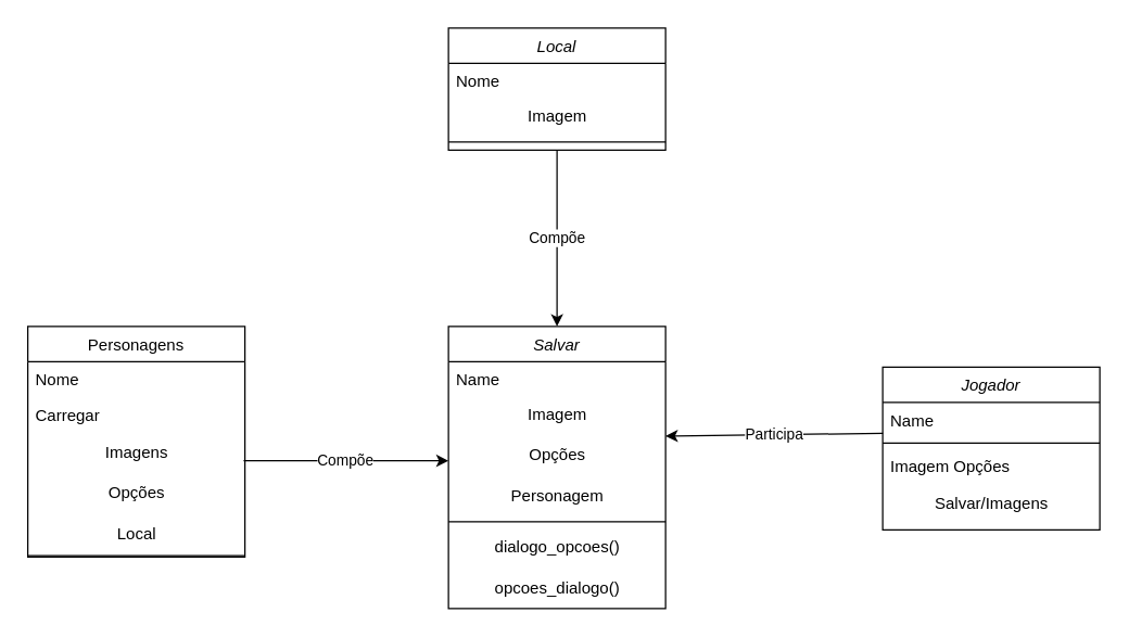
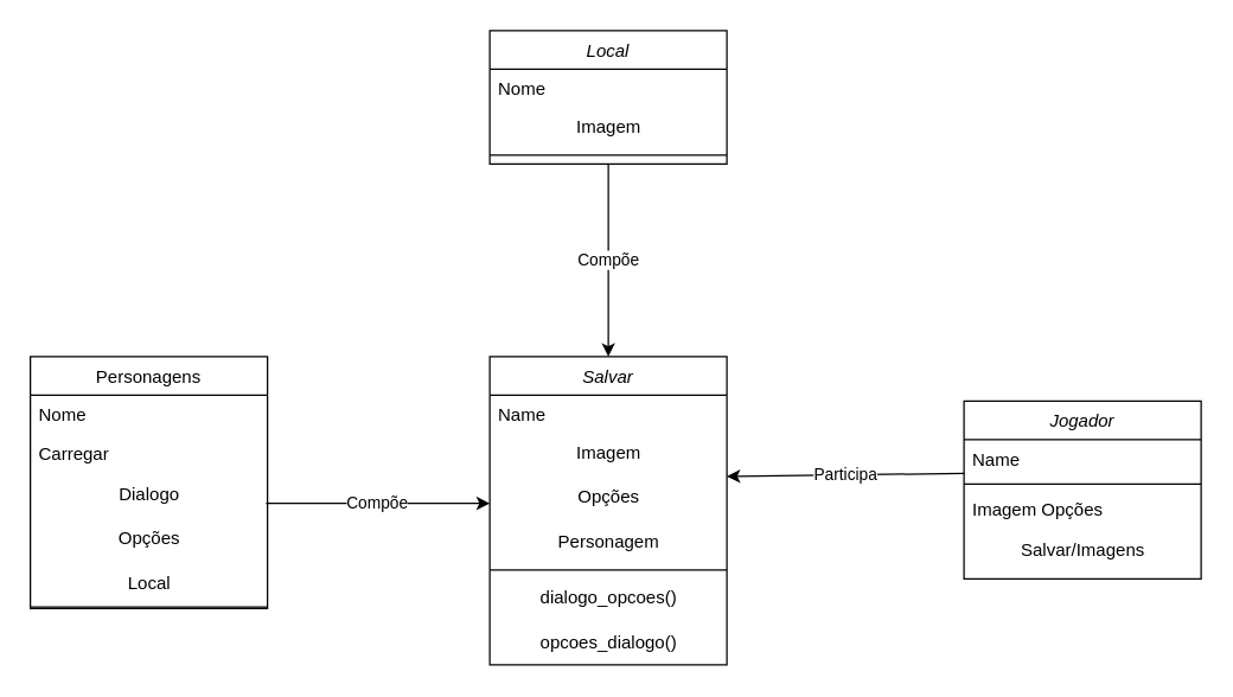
  <mxCell id="0" />
  <mxCell id="1" parent="0" />
  <mxCell id="2" value="Jogador" style="swimlane;fontStyle=2;align=center;verticalAlign=top;childLayout=stackLayout;horizontal=1;startSize=26;horizontalStack=0;resizeParent=1;resizeLast=0;collapsible=1;marginBottom=0;rounded=0;shadow=0;strokeWidth=1;" vertex="1" parent="1"><mxGeometry x="650" y="270" width="160" height="120" as="geometry"><mxRectangle x="230" y="140" width="160" height="26" as="alternateBounds" /></mxGeometry></mxCell>
  <mxCell id="3" value="Name" style="text;align=left;verticalAlign=top;spacingLeft=4;spacingRight=4;overflow=hidden;rotatable=0;points=[[0,0.5],[1,0.5]];portConstraint=eastwest;" vertex="1" parent="2"><mxGeometry y="26" width="160" height="26" as="geometry" /></mxCell>
  <mxCell id="4" value="" style="line;html=1;strokeWidth=1;align=left;verticalAlign=middle;spacingTop=-1;spacingLeft=3;spacingRight=3;rotatable=0;labelPosition=right;points=[];portConstraint=eastwest;" vertex="1" parent="2"><mxGeometry y="52" width="160" height="8" as="geometry" /></mxCell>
  <mxCell id="5" value="Imagem Opções" style="text;align=left;verticalAlign=top;spacingLeft=4;spacingRight=4;overflow=hidden;rotatable=0;points=[[0,0.5],[1,0.5]];portConstraint=eastwest;" vertex="1" parent="2"><mxGeometry y="60" width="160" height="26" as="geometry" /></mxCell>
  <mxCell id="6" value="Salvar/Imagens" style="text;html=1;align=center;verticalAlign=middle;resizable=0;points=[];autosize=1;strokeColor=none;fillColor=none;" vertex="1" parent="2"><mxGeometry y="86" width="160" height="30" as="geometry" /></mxCell>
  <mxCell id="7" value="Personagens" style="swimlane;fontStyle=0;align=center;verticalAlign=top;childLayout=stackLayout;horizontal=1;startSize=26;horizontalStack=0;resizeParent=1;resizeLast=0;collapsible=1;marginBottom=0;rounded=0;shadow=0;strokeWidth=1;" vertex="1" parent="1"><mxGeometry x="20" y="240" width="160" height="170" as="geometry"><mxRectangle x="130" y="380" width="160" height="26" as="alternateBounds" /></mxGeometry></mxCell>
  <mxCell id="8" value="Nome" style="text;align=left;verticalAlign=top;spacingLeft=4;spacingRight=4;overflow=hidden;rotatable=0;points=[[0,0.5],[1,0.5]];portConstraint=eastwest;" vertex="1" parent="7"><mxGeometry y="26" width="160" height="26" as="geometry" /></mxCell>
  <mxCell id="9" value="Carregar" style="text;align=left;verticalAlign=top;spacingLeft=4;spacingRight=4;overflow=hidden;rotatable=0;points=[[0,0.5],[1,0.5]];portConstraint=eastwest;rounded=0;shadow=0;html=0;" vertex="1" parent="7"><mxGeometry y="52" width="160" height="26" as="geometry" /></mxCell>
- <mxCell id="10" value="Imagens" style="text;html=1;align=center;verticalAlign=middle;resizable=0;points=[];autosize=1;strokeColor=none;fillColor=none;" vertex="1" parent="7"><mxGeometry y="78" width="160" height="30" as="geometry" /></mxCell>
+ <mxCell id="10" value="Dialogo" style="text;html=1;align=center;verticalAlign=middle;resizable=0;points=[];autosize=1;strokeColor=none;fillColor=none;" vertex="1" parent="7"><mxGeometry y="78" width="160" height="30" as="geometry" /></mxCell>
  <mxCell id="11" value="Opções" style="text;html=1;align=center;verticalAlign=middle;resizable=0;points=[];autosize=1;strokeColor=none;fillColor=none;" vertex="1" parent="7"><mxGeometry y="108" width="160" height="30" as="geometry" /></mxCell>
  <mxCell id="12" value="Local" style="text;html=1;align=center;verticalAlign=middle;resizable=0;points=[];autosize=1;strokeColor=none;fillColor=none;" vertex="1" parent="7"><mxGeometry y="138" width="160" height="30" as="geometry" /></mxCell>
  <mxCell id="13" value="" style="line;html=1;strokeWidth=1;align=left;verticalAlign=middle;spacingTop=-1;spacingLeft=3;spacingRight=3;rotatable=0;labelPosition=right;points=[];portConstraint=eastwest;" vertex="1" parent="7"><mxGeometry y="168" width="160" height="2" as="geometry" /></mxCell>
  <mxCell id="14" value="Local" style="swimlane;fontStyle=2;align=center;verticalAlign=top;childLayout=stackLayout;horizontal=1;startSize=26;horizontalStack=0;resizeParent=1;resizeLast=0;collapsible=1;marginBottom=0;rounded=0;shadow=0;strokeWidth=1;" vertex="1" parent="1"><mxGeometry x="330" y="20" width="160" height="90" as="geometry"><mxRectangle x="470" y="370" width="160" height="26" as="alternateBounds" /></mxGeometry></mxCell>
  <mxCell id="15" value="Nome" style="text;align=left;verticalAlign=top;spacingLeft=4;spacingRight=4;overflow=hidden;rotatable=0;points=[[0,0.5],[1,0.5]];portConstraint=eastwest;" vertex="1" parent="14"><mxGeometry y="26" width="160" height="24" as="geometry" /></mxCell>
  <mxCell id="16" value="Imagem" style="text;html=1;align=center;verticalAlign=middle;resizable=0;points=[];autosize=1;strokeColor=none;fillColor=none;" vertex="1" parent="14"><mxGeometry y="50" width="160" height="30" as="geometry" /></mxCell>
  <mxCell id="17" value="" style="line;html=1;strokeWidth=1;align=left;verticalAlign=middle;spacingTop=-1;spacingLeft=3;spacingRight=3;rotatable=0;labelPosition=right;points=[];portConstraint=eastwest;" vertex="1" parent="14"><mxGeometry y="80" width="160" height="8" as="geometry" /></mxCell>
  <mxCell id="18" value="Compõe" style="endArrow=none;startArrow=classic;html=1;rounded=0;exitX=0.5;exitY=0;exitDx=0;exitDy=0;entryX=0.5;entryY=1;entryDx=0;entryDy=0;endFill=0;" edge="1" parent="1" source="21" target="14"><mxGeometry width="50" height="50" relative="1" as="geometry"><mxPoint x="400" y="220" as="sourcePoint" /><mxPoint x="409" y="198" as="targetPoint" /></mxGeometry></mxCell>
  <mxCell id="19" value="Compõe" style="endArrow=classic;startArrow=none;html=1;rounded=0;exitX=0.994;exitY=0.7;exitDx=0;exitDy=0;exitPerimeter=0;startFill=0;" edge="1" parent="1" source="10"><mxGeometry width="50" height="50" relative="1" as="geometry"><mxPoint x="390" y="290" as="sourcePoint" /><mxPoint x="330" y="339" as="targetPoint" /></mxGeometry></mxCell>
  <mxCell id="20" value="Participa" style="endArrow=none;startArrow=classic;html=1;rounded=0;exitX=1;exitY=0.027;exitDx=0;exitDy=0;entryX=0.001;entryY=0.877;entryDx=0;entryDy=0;entryPerimeter=0;exitPerimeter=0;startFill=1;endFill=0;" edge="1" parent="1" source="24" target="3"><mxGeometry width="50" height="50" relative="1" as="geometry"><mxPoint x="470" y="265" as="sourcePoint" /><mxPoint x="470" y="170" as="targetPoint" /></mxGeometry></mxCell>
  <mxCell id="21" value="Salvar" style="swimlane;fontStyle=2;align=center;verticalAlign=top;childLayout=stackLayout;horizontal=1;startSize=26;horizontalStack=0;resizeParent=1;resizeLast=0;collapsible=1;marginBottom=0;rounded=0;shadow=0;strokeWidth=1;" vertex="1" parent="1"><mxGeometry x="330" y="240" width="160" height="208" as="geometry"><mxRectangle x="470" y="370" width="160" height="26" as="alternateBounds" /></mxGeometry></mxCell>
  <mxCell id="22" value="Name" style="text;align=left;verticalAlign=top;spacingLeft=4;spacingRight=4;overflow=hidden;rotatable=0;points=[[0,0.5],[1,0.5]];portConstraint=eastwest;" vertex="1" parent="21"><mxGeometry y="26" width="160" height="24" as="geometry" /></mxCell>
  <mxCell id="23" value="Imagem" style="text;html=1;align=center;verticalAlign=middle;resizable=0;points=[];autosize=1;strokeColor=none;fillColor=none;" vertex="1" parent="21"><mxGeometry y="50" width="160" height="30" as="geometry" /></mxCell>
  <mxCell id="24" value="Opções" style="text;html=1;align=center;verticalAlign=middle;resizable=0;points=[];autosize=1;strokeColor=none;fillColor=none;" vertex="1" parent="21"><mxGeometry y="80" width="160" height="30" as="geometry" /></mxCell>
  <mxCell id="25" value="Personagem" style="text;html=1;align=center;verticalAlign=middle;resizable=0;points=[];autosize=1;strokeColor=none;fillColor=none;" vertex="1" parent="21"><mxGeometry y="110" width="160" height="30" as="geometry" /></mxCell>
  <mxCell id="26" value="" style="line;html=1;strokeWidth=1;align=left;verticalAlign=middle;spacingTop=-1;spacingLeft=3;spacingRight=3;rotatable=0;labelPosition=right;points=[];portConstraint=eastwest;" vertex="1" parent="21"><mxGeometry y="140" width="160" height="8" as="geometry" /></mxCell>
  <mxCell id="27" value="dialogo_opcoes()" style="text;html=1;align=center;verticalAlign=middle;resizable=0;points=[];autosize=1;strokeColor=none;fillColor=none;" vertex="1" parent="21"><mxGeometry y="148" width="160" height="30" as="geometry" /></mxCell>
  <mxCell id="28" value="opcoes_dialogo()" style="text;html=1;align=center;verticalAlign=middle;resizable=0;points=[];autosize=1;strokeColor=none;fillColor=none;" vertex="1" parent="21"><mxGeometry y="178" width="160" height="30" as="geometry" /></mxCell>
